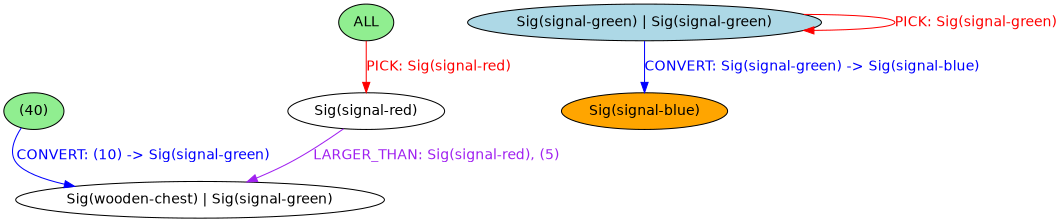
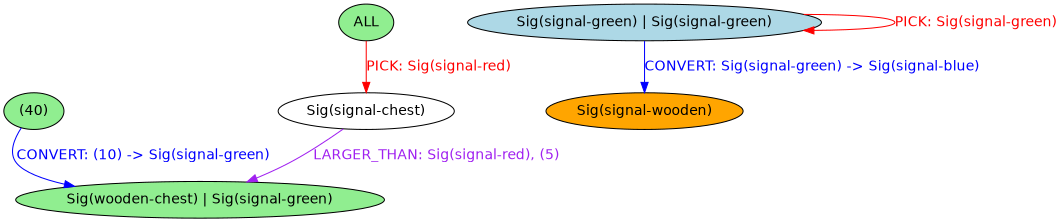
  strict digraph {
    fontname="DejaVu Sans"
    nodesep=1
    node [fillcolor=white fontname="DejaVu Sans" style=filled]
    edge [color=red fontcolor=red fontname="DejaVu Sans"]
-   n1 [label="Sig(signal-red)"]
-   n2 [label="Sig(wooden-chest) | Sig(signal-green)"]
+   n1 [label="Sig(signal-chest)"]
+   n2 [fillcolor=lightgreen label="Sig(wooden-chest) | Sig(signal-green)"]
    n3 [fillcolor=lightblue label="Sig(signal-green) | Sig(signal-green)"]
-   n4 [fillcolor=orange label="Sig(signal-blue)"]
+   n4 [fillcolor=orange label="Sig(signal-wooden)"]
    n5 [fillcolor=lightgreen label="(40)"]
    n6 [fillcolor=lightgreen label=ALL]
    n1 -> n2 [color=purple fontcolor=purple label="LARGER_THAN: Sig(signal-red), (5)"]
    n3 -> n3 [label="PICK: Sig(signal-green)"]
    n3 -> n4 [color=blue fontcolor=blue label="CONVERT: Sig(signal-green) -> Sig(signal-blue)"]
    n5 -> n2 [color=blue fontcolor=blue label="CONVERT: (10) -> Sig(signal-green)"]
    n6 -> n1 [label="PICK: Sig(signal-red)"]
  }
